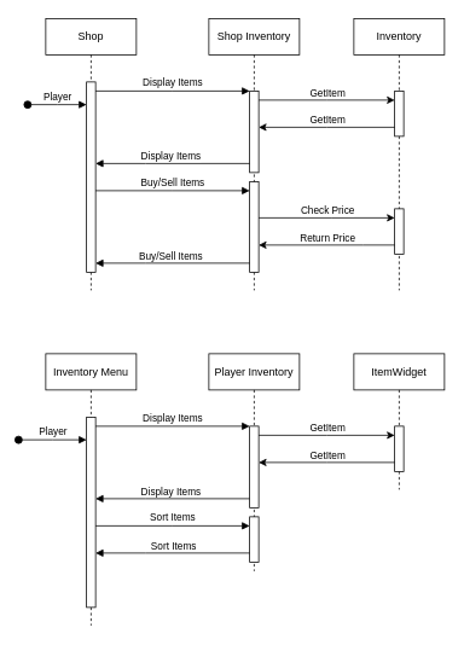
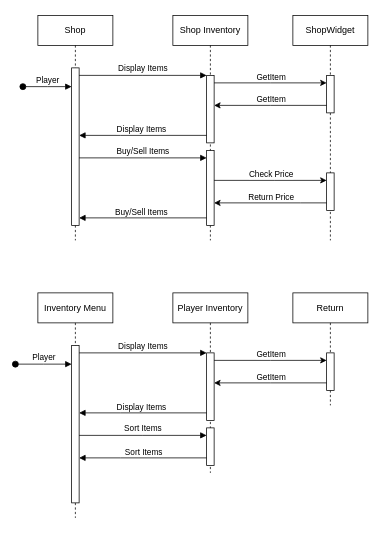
  <mxCell id="0" />
  <mxCell id="1" parent="0" />
  <mxCell id="2" value="Shop" style="shape=umlLifeline;perimeter=lifelinePerimeter;whiteSpace=wrap;html=1;container=0;dropTarget=0;collapsible=0;recursiveResize=0;outlineConnect=0;portConstraint=eastwest;newEdgeStyle={&quot;edgeStyle&quot;:&quot;elbowEdgeStyle&quot;,&quot;elbow&quot;:&quot;vertical&quot;,&quot;curved&quot;:0,&quot;rounded&quot;:0};" parent="1" vertex="1"><mxGeometry x="50" y="20" width="100" height="300" as="geometry" /></mxCell>
  <mxCell id="3" value="" style="html=1;points=[];perimeter=orthogonalPerimeter;outlineConnect=0;targetShapes=umlLifeline;portConstraint=eastwest;newEdgeStyle={&quot;edgeStyle&quot;:&quot;elbowEdgeStyle&quot;,&quot;elbow&quot;:&quot;vertical&quot;,&quot;curved&quot;:0,&quot;rounded&quot;:0};" parent="2" vertex="1"><mxGeometry x="45" y="70" width="10" height="210" as="geometry" /></mxCell>
  <mxCell id="4" value="Shop Inventory" style="shape=umlLifeline;perimeter=lifelinePerimeter;whiteSpace=wrap;html=1;container=0;dropTarget=0;collapsible=0;recursiveResize=0;outlineConnect=0;portConstraint=eastwest;newEdgeStyle={&quot;edgeStyle&quot;:&quot;elbowEdgeStyle&quot;,&quot;elbow&quot;:&quot;vertical&quot;,&quot;curved&quot;:0,&quot;rounded&quot;:0};" parent="1" vertex="1"><mxGeometry x="230" y="20" width="100" height="300" as="geometry" /></mxCell>
  <mxCell id="5" value="" style="html=1;points=[];perimeter=orthogonalPerimeter;outlineConnect=0;targetShapes=umlLifeline;portConstraint=eastwest;newEdgeStyle={&quot;edgeStyle&quot;:&quot;elbowEdgeStyle&quot;,&quot;elbow&quot;:&quot;vertical&quot;,&quot;curved&quot;:0,&quot;rounded&quot;:0};" parent="4" vertex="1"><mxGeometry x="45" y="80" width="10" height="90" as="geometry" /></mxCell>
  <mxCell id="6" value="" style="html=1;points=[];perimeter=orthogonalPerimeter;outlineConnect=0;targetShapes=umlLifeline;portConstraint=eastwest;newEdgeStyle={&quot;edgeStyle&quot;:&quot;elbowEdgeStyle&quot;,&quot;elbow&quot;:&quot;vertical&quot;,&quot;curved&quot;:0,&quot;rounded&quot;:0};" parent="4" vertex="1"><mxGeometry x="45" y="180" width="10" height="100" as="geometry" /></mxCell>
  <mxCell id="7" value="Display Items" style="html=1;verticalAlign=bottom;endArrow=block;edgeStyle=elbowEdgeStyle;elbow=vertical;curved=0;rounded=0;" parent="1" source="3" target="5" edge="1"><mxGeometry relative="1" as="geometry"><mxPoint x="205" y="110" as="sourcePoint" /><Array as="points"><mxPoint x="190" y="100" /></Array></mxGeometry></mxCell>
  <mxCell id="8" value="" style="html=1;verticalAlign=bottom;endArrow=block;edgeStyle=elbowEdgeStyle;elbow=vertical;curved=0;rounded=0;" parent="1" source="5" target="3" edge="1"><mxGeometry x="0.03" relative="1" as="geometry"><mxPoint x="185" y="140" as="sourcePoint" /><Array as="points"><mxPoint x="160" y="180" /><mxPoint x="190" y="140" /></Array><mxPoint x="170" y="180" as="targetPoint" /><mxPoint as="offset" /></mxGeometry></mxCell>
  <mxCell id="9" value="Display Items" style="edgeLabel;html=1;align=center;verticalAlign=bottom;resizable=0;points=[];" parent="8" vertex="1" connectable="0"><mxGeometry x="0.165" y="-2" relative="1" as="geometry"><mxPoint x="11" y="2" as="offset" /></mxGeometry></mxCell>
  <mxCell id="10" value="Player" style="html=1;verticalAlign=bottom;startArrow=oval;endArrow=block;startSize=8;edgeStyle=elbowEdgeStyle;elbow=vertical;curved=0;rounded=0;" parent="1" edge="1" target="3"><mxGeometry relative="1" as="geometry"><mxPoint x="30" y="115" as="sourcePoint" /><mxPoint x="90" y="115.238" as="targetPoint" /></mxGeometry></mxCell>
- <mxCell id="11" value="Inventory" style="shape=umlLifeline;perimeter=lifelinePerimeter;whiteSpace=wrap;html=1;container=0;dropTarget=0;collapsible=0;recursiveResize=0;outlineConnect=0;portConstraint=eastwest;newEdgeStyle={&quot;edgeStyle&quot;:&quot;elbowEdgeStyle&quot;,&quot;elbow&quot;:&quot;vertical&quot;,&quot;curved&quot;:0,&quot;rounded&quot;:0};" parent="1" vertex="1"><mxGeometry x="390" y="20" width="100" height="300" as="geometry" /></mxCell>
+ <mxCell id="11" value="ShopWidget" style="shape=umlLifeline;perimeter=lifelinePerimeter;whiteSpace=wrap;html=1;container=0;dropTarget=0;collapsible=0;recursiveResize=0;outlineConnect=0;portConstraint=eastwest;newEdgeStyle={&quot;edgeStyle&quot;:&quot;elbowEdgeStyle&quot;,&quot;elbow&quot;:&quot;vertical&quot;,&quot;curved&quot;:0,&quot;rounded&quot;:0};" parent="1" vertex="1"><mxGeometry x="390" y="20" width="100" height="300" as="geometry" /></mxCell>
  <mxCell id="12" value="" style="html=1;points=[];perimeter=orthogonalPerimeter;outlineConnect=0;targetShapes=umlLifeline;portConstraint=eastwest;newEdgeStyle={&quot;edgeStyle&quot;:&quot;elbowEdgeStyle&quot;,&quot;elbow&quot;:&quot;vertical&quot;,&quot;curved&quot;:0,&quot;rounded&quot;:0};" parent="11" vertex="1"><mxGeometry x="45" y="80" width="10" height="50" as="geometry" /></mxCell>
  <mxCell id="13" value="" style="html=1;points=[];perimeter=orthogonalPerimeter;outlineConnect=0;targetShapes=umlLifeline;portConstraint=eastwest;newEdgeStyle={&quot;edgeStyle&quot;:&quot;elbowEdgeStyle&quot;,&quot;elbow&quot;:&quot;vertical&quot;,&quot;curved&quot;:0,&quot;rounded&quot;:0};" parent="11" vertex="1"><mxGeometry x="45" y="210" width="10" height="50" as="geometry" /></mxCell>
  <mxCell id="14" style="edgeStyle=elbowEdgeStyle;rounded=0;orthogonalLoop=1;jettySize=auto;html=1;elbow=horizontal;curved=0;" parent="1" source="5" target="12" edge="1"><mxGeometry relative="1" as="geometry"><Array as="points"><mxPoint x="360" y="110" /></Array></mxGeometry></mxCell>
  <mxCell id="15" value="GetItem" style="edgeLabel;html=1;align=center;verticalAlign=bottom;resizable=0;points=[];" parent="14" vertex="1" connectable="0"><mxGeometry relative="1" as="geometry"><mxPoint as="offset" /></mxGeometry></mxCell>
  <mxCell id="16" value="GetItem" style="edgeLabel;html=1;align=center;verticalAlign=bottom;resizable=0;points=[];" parent="14" vertex="1" connectable="0"><mxGeometry relative="1" as="geometry"><mxPoint y="30" as="offset" /></mxGeometry></mxCell>
  <mxCell id="17" style="edgeStyle=elbowEdgeStyle;rounded=0;orthogonalLoop=1;jettySize=auto;html=1;elbow=vertical;curved=0;" parent="1" edge="1"><mxGeometry relative="1" as="geometry"><mxPoint x="435" y="140" as="sourcePoint" /><mxPoint x="285" y="140" as="targetPoint" /></mxGeometry></mxCell>
  <mxCell id="18" value="Buy/Sell Items" style="html=1;verticalAlign=bottom;endArrow=block;edgeStyle=elbowEdgeStyle;elbow=vertical;curved=0;rounded=0;" parent="1" edge="1"><mxGeometry relative="1" as="geometry"><mxPoint x="105" y="210" as="sourcePoint" /><Array as="points"><mxPoint x="190" y="210" /></Array><mxPoint x="275" y="210" as="targetPoint" /></mxGeometry></mxCell>
  <mxCell id="19" value="" style="html=1;verticalAlign=bottom;endArrow=block;edgeStyle=elbowEdgeStyle;elbow=vertical;curved=0;rounded=0;" parent="1" edge="1"><mxGeometry x="0.03" relative="1" as="geometry"><mxPoint x="275" y="290" as="sourcePoint" /><Array as="points"><mxPoint x="160" y="290" /><mxPoint x="190" y="250" /></Array><mxPoint x="105" y="290" as="targetPoint" /><mxPoint as="offset" /></mxGeometry></mxCell>
  <mxCell id="20" value="Buy/Sell Items" style="edgeLabel;html=1;align=center;verticalAlign=bottom;resizable=0;points=[];" parent="19" vertex="1" connectable="0"><mxGeometry x="0.165" y="-2" relative="1" as="geometry"><mxPoint x="11" y="2" as="offset" /></mxGeometry></mxCell>
  <mxCell id="21" style="edgeStyle=elbowEdgeStyle;rounded=0;orthogonalLoop=1;jettySize=auto;html=1;elbow=vertical;curved=0;" parent="1" source="13" target="6" edge="1"><mxGeometry relative="1" as="geometry"><mxPoint x="440" y="270" as="sourcePoint" /><mxPoint x="290" y="270" as="targetPoint" /><Array as="points"><mxPoint x="400" y="270" /></Array></mxGeometry></mxCell>
  <mxCell id="22" style="edgeStyle=elbowEdgeStyle;rounded=0;orthogonalLoop=1;jettySize=auto;html=1;elbow=horizontal;curved=0;" parent="1" source="6" target="13" edge="1"><mxGeometry relative="1" as="geometry"><mxPoint x="290" y="240" as="sourcePoint" /><mxPoint x="440" y="240" as="targetPoint" /><Array as="points"><mxPoint x="365" y="240" /></Array></mxGeometry></mxCell>
  <mxCell id="23" value="Check Price" style="edgeLabel;html=1;align=center;verticalAlign=bottom;resizable=0;points=[];" parent="22" vertex="1" connectable="0"><mxGeometry relative="1" as="geometry"><mxPoint as="offset" /></mxGeometry></mxCell>
  <mxCell id="24" value="Return Price" style="edgeLabel;html=1;align=center;verticalAlign=bottom;resizable=0;points=[];" parent="22" vertex="1" connectable="0"><mxGeometry relative="1" as="geometry"><mxPoint y="30" as="offset" /></mxGeometry></mxCell>
  <mxCell id="25" value="Inventory Menu" style="shape=umlLifeline;perimeter=lifelinePerimeter;whiteSpace=wrap;html=1;container=0;dropTarget=0;collapsible=0;recursiveResize=0;outlineConnect=0;portConstraint=eastwest;newEdgeStyle={&quot;edgeStyle&quot;:&quot;elbowEdgeStyle&quot;,&quot;elbow&quot;:&quot;vertical&quot;,&quot;curved&quot;:0,&quot;rounded&quot;:0};" parent="1" vertex="1"><mxGeometry x="50" y="390" width="100" height="300" as="geometry" /></mxCell>
  <mxCell id="26" value="" style="html=1;points=[];perimeter=orthogonalPerimeter;outlineConnect=0;targetShapes=umlLifeline;portConstraint=eastwest;newEdgeStyle={&quot;edgeStyle&quot;:&quot;elbowEdgeStyle&quot;,&quot;elbow&quot;:&quot;vertical&quot;,&quot;curved&quot;:0,&quot;rounded&quot;:0};" parent="25" vertex="1"><mxGeometry x="45" y="70" width="10" height="210" as="geometry" /></mxCell>
  <mxCell id="27" value="Player Inventory" style="shape=umlLifeline;perimeter=lifelinePerimeter;whiteSpace=wrap;html=1;container=0;dropTarget=0;collapsible=0;recursiveResize=0;outlineConnect=0;portConstraint=eastwest;newEdgeStyle={&quot;edgeStyle&quot;:&quot;elbowEdgeStyle&quot;,&quot;elbow&quot;:&quot;vertical&quot;,&quot;curved&quot;:0,&quot;rounded&quot;:0};" parent="1" vertex="1"><mxGeometry x="230" y="390" width="100" height="240" as="geometry" /></mxCell>
  <mxCell id="28" value="" style="html=1;points=[];perimeter=orthogonalPerimeter;outlineConnect=0;targetShapes=umlLifeline;portConstraint=eastwest;newEdgeStyle={&quot;edgeStyle&quot;:&quot;elbowEdgeStyle&quot;,&quot;elbow&quot;:&quot;vertical&quot;,&quot;curved&quot;:0,&quot;rounded&quot;:0};" parent="27" vertex="1"><mxGeometry x="45" y="80" width="10" height="90" as="geometry" /></mxCell>
  <mxCell id="29" value="" style="html=1;points=[];perimeter=orthogonalPerimeter;outlineConnect=0;targetShapes=umlLifeline;portConstraint=eastwest;newEdgeStyle={&quot;edgeStyle&quot;:&quot;elbowEdgeStyle&quot;,&quot;elbow&quot;:&quot;vertical&quot;,&quot;curved&quot;:0,&quot;rounded&quot;:0};" parent="27" vertex="1"><mxGeometry x="45" y="180" width="10" height="50" as="geometry" /></mxCell>
  <mxCell id="30" value="Display Items" style="html=1;verticalAlign=bottom;endArrow=block;edgeStyle=elbowEdgeStyle;elbow=vertical;curved=0;rounded=0;" parent="1" source="26" target="28" edge="1"><mxGeometry relative="1" as="geometry"><mxPoint x="205" y="480" as="sourcePoint" /><Array as="points"><mxPoint x="190" y="470" /></Array></mxGeometry></mxCell>
  <mxCell id="31" value="" style="html=1;verticalAlign=bottom;endArrow=block;edgeStyle=elbowEdgeStyle;elbow=vertical;curved=0;rounded=0;" parent="1" source="28" target="26" edge="1"><mxGeometry x="0.03" relative="1" as="geometry"><mxPoint x="185" y="510" as="sourcePoint" /><Array as="points"><mxPoint x="160" y="550" /><mxPoint x="190" y="510" /></Array><mxPoint x="170" y="550" as="targetPoint" /><mxPoint as="offset" /></mxGeometry></mxCell>
  <mxCell id="32" value="Display Items" style="edgeLabel;html=1;align=center;verticalAlign=bottom;resizable=0;points=[];" parent="31" vertex="1" connectable="0"><mxGeometry x="0.165" y="-2" relative="1" as="geometry"><mxPoint x="11" y="2" as="offset" /></mxGeometry></mxCell>
  <mxCell id="33" value="Player" style="html=1;verticalAlign=bottom;startArrow=oval;endArrow=block;startSize=8;edgeStyle=elbowEdgeStyle;elbow=vertical;curved=0;rounded=0;" parent="1" edge="1" target="26"><mxGeometry relative="1" as="geometry"><mxPoint x="20" y="485" as="sourcePoint" /><mxPoint x="80" y="485.238" as="targetPoint" /></mxGeometry></mxCell>
- <mxCell id="34" value="ItemWidget" style="shape=umlLifeline;perimeter=lifelinePerimeter;whiteSpace=wrap;html=1;container=0;dropTarget=0;collapsible=0;recursiveResize=0;outlineConnect=0;portConstraint=eastwest;newEdgeStyle={&quot;edgeStyle&quot;:&quot;elbowEdgeStyle&quot;,&quot;elbow&quot;:&quot;vertical&quot;,&quot;curved&quot;:0,&quot;rounded&quot;:0};" parent="1" vertex="1"><mxGeometry x="390" y="390" width="100" height="150" as="geometry" /></mxCell>
+ <mxCell id="34" value="Return" style="shape=umlLifeline;perimeter=lifelinePerimeter;whiteSpace=wrap;html=1;container=0;dropTarget=0;collapsible=0;recursiveResize=0;outlineConnect=0;portConstraint=eastwest;newEdgeStyle={&quot;edgeStyle&quot;:&quot;elbowEdgeStyle&quot;,&quot;elbow&quot;:&quot;vertical&quot;,&quot;curved&quot;:0,&quot;rounded&quot;:0};" parent="1" vertex="1"><mxGeometry x="390" y="390" width="100" height="150" as="geometry" /></mxCell>
  <mxCell id="35" value="" style="html=1;points=[];perimeter=orthogonalPerimeter;outlineConnect=0;targetShapes=umlLifeline;portConstraint=eastwest;newEdgeStyle={&quot;edgeStyle&quot;:&quot;elbowEdgeStyle&quot;,&quot;elbow&quot;:&quot;vertical&quot;,&quot;curved&quot;:0,&quot;rounded&quot;:0};" parent="34" vertex="1"><mxGeometry x="45" y="80" width="10" height="50" as="geometry" /></mxCell>
  <mxCell id="36" style="edgeStyle=elbowEdgeStyle;rounded=0;orthogonalLoop=1;jettySize=auto;html=1;elbow=horizontal;curved=0;" parent="1" source="28" target="35" edge="1"><mxGeometry relative="1" as="geometry"><Array as="points"><mxPoint x="360" y="480" /></Array></mxGeometry></mxCell>
  <mxCell id="37" value="GetItem" style="edgeLabel;html=1;align=center;verticalAlign=bottom;resizable=0;points=[];" parent="36" vertex="1" connectable="0"><mxGeometry relative="1" as="geometry"><mxPoint as="offset" /></mxGeometry></mxCell>
  <mxCell id="38" value="GetItem" style="edgeLabel;html=1;align=center;verticalAlign=bottom;resizable=0;points=[];" parent="36" vertex="1" connectable="0"><mxGeometry relative="1" as="geometry"><mxPoint y="30" as="offset" /></mxGeometry></mxCell>
  <mxCell id="39" style="edgeStyle=elbowEdgeStyle;rounded=0;orthogonalLoop=1;jettySize=auto;html=1;elbow=vertical;curved=0;" parent="1" edge="1"><mxGeometry relative="1" as="geometry"><mxPoint x="435" y="510" as="sourcePoint" /><mxPoint x="285" y="510" as="targetPoint" /></mxGeometry></mxCell>
  <mxCell id="40" value="Sort Items" style="html=1;verticalAlign=bottom;endArrow=block;edgeStyle=elbowEdgeStyle;elbow=vertical;curved=0;rounded=0;" parent="1" edge="1"><mxGeometry relative="1" as="geometry"><mxPoint x="105" y="580" as="sourcePoint" /><Array as="points"><mxPoint x="190" y="580" /></Array><mxPoint x="275" y="580" as="targetPoint" /><mxPoint as="offset" /></mxGeometry></mxCell>
  <mxCell id="41" value="" style="html=1;verticalAlign=bottom;endArrow=block;edgeStyle=elbowEdgeStyle;elbow=vertical;curved=0;rounded=0;" parent="1" edge="1"><mxGeometry x="0.03" relative="1" as="geometry"><mxPoint x="275" y="610" as="sourcePoint" /><Array as="points"><mxPoint x="160" y="610" /><mxPoint x="190" y="570" /></Array><mxPoint x="105" y="610" as="targetPoint" /><mxPoint as="offset" /></mxGeometry></mxCell>
  <mxCell id="42" value="Sort Items" style="edgeLabel;html=1;align=center;verticalAlign=bottom;resizable=0;points=[];" parent="41" vertex="1" connectable="0"><mxGeometry x="0.165" y="-2" relative="1" as="geometry"><mxPoint x="14" y="2" as="offset" /></mxGeometry></mxCell>
